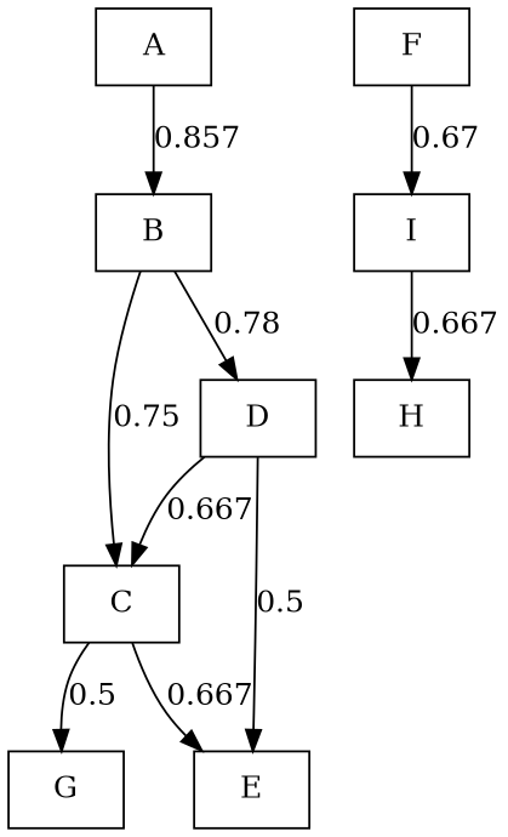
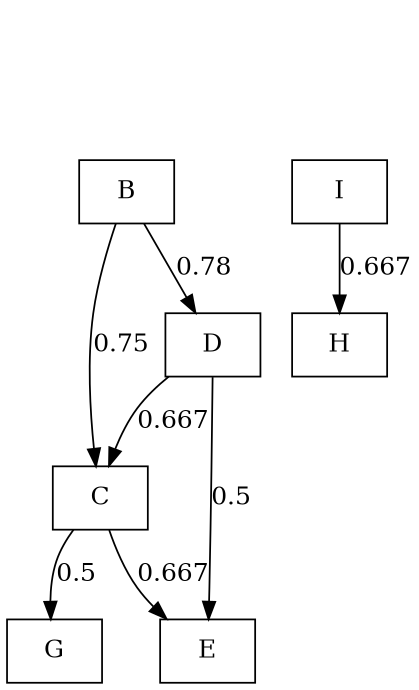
  digraph {
    splines=spline
    node [shape=box]
-   n1 [label=A]
    n2 [label=B]
    n3 [label=C]
    n4 [label=D]
    n5 [label=E]
    n6 [label=G]
-   n7 [label=F]
    n8 [label=I]
    n9 [label=H]
-   n1 -> n2 [label=0.857]
    n2 -> n3 [label=0.75]
    n2 -> n4 [label=0.78]
    n3 -> n5 [label=0.667]
    n3 -> n6 [label=0.5]
    n4 -> n3 [label=0.667]
    n4 -> n5 [label=0.5]
-   n7 -> n8 [label=0.67]
    n8 -> n9 [label=0.667]
  }
